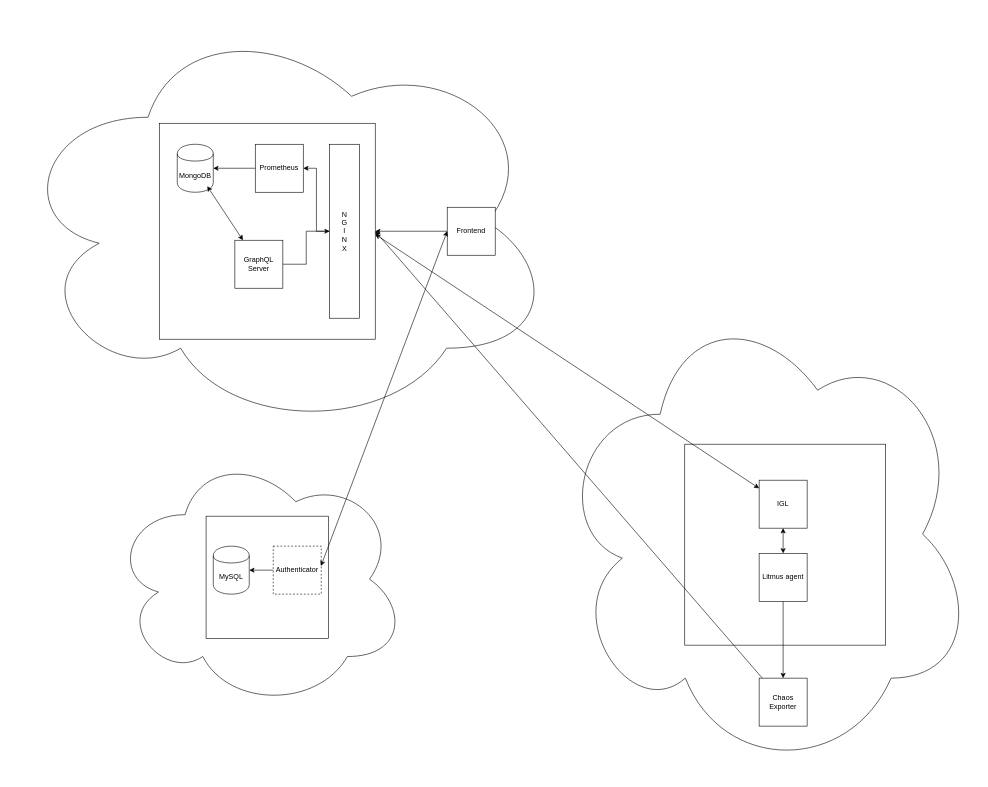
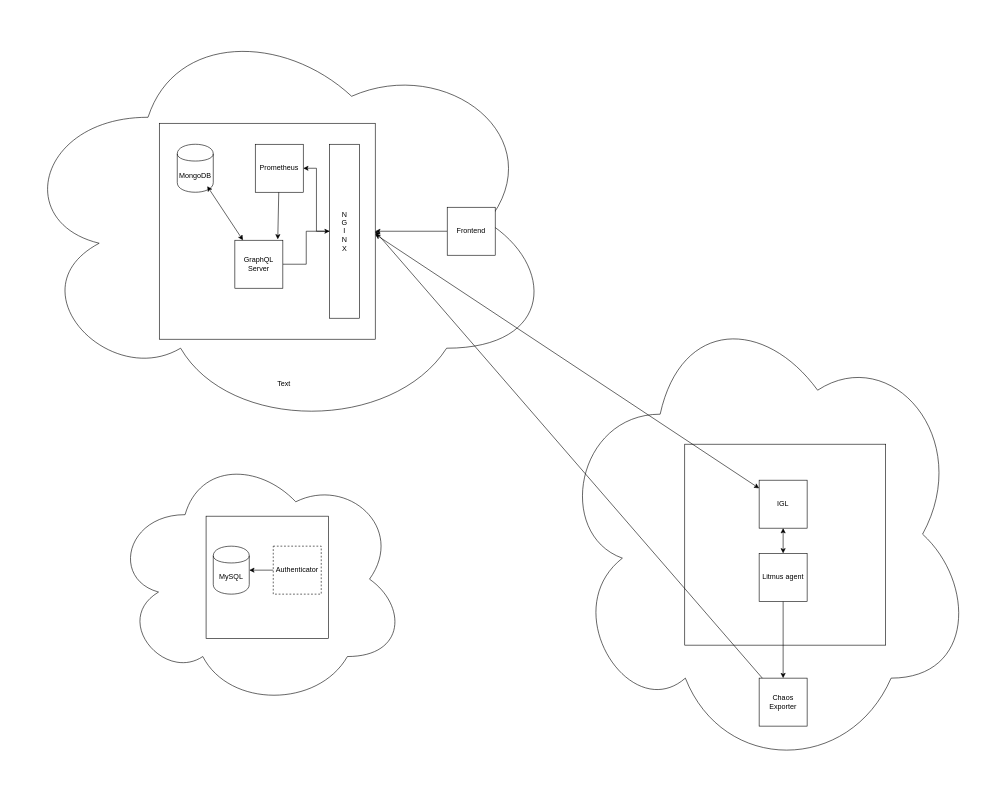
  <mxCell id="0" />
  <mxCell id="1" parent="0" />
  <mxCell id="2" value="" style="ellipse;shape=cloud;whiteSpace=wrap;html=1;" vertex="1" parent="1"><mxGeometry x="925" y="490" width="700" height="800" as="geometry" /></mxCell>
  <mxCell id="3" value="" style="ellipse;shape=cloud;whiteSpace=wrap;html=1;" vertex="1" parent="1"><mxGeometry x="20" y="20" width="905" height="700" as="geometry" /></mxCell>
  <mxCell id="4" value="" style="whiteSpace=wrap;html=1;aspect=fixed;" vertex="1" parent="1"><mxGeometry x="265" y="205" width="360" height="360" as="geometry" /></mxCell>
  <mxCell id="5" value="MongoDB" style="shape=cylinder;whiteSpace=wrap;html=1;boundedLbl=1;backgroundOutline=1;" vertex="1" parent="1"><mxGeometry x="295" y="240" width="60" height="80" as="geometry" /></mxCell>
  <mxCell id="6" value="" style="edgeStyle=orthogonalEdgeStyle;rounded=0;orthogonalLoop=1;jettySize=auto;html=1;" edge="1" parent="1" source="7" target="12"><mxGeometry relative="1" as="geometry" /></mxCell>
  <mxCell id="7" value="GraphQL&lt;br&gt;Server" style="whiteSpace=wrap;html=1;aspect=fixed;" vertex="1" parent="1"><mxGeometry x="391" y="400" width="80" height="80" as="geometry" /></mxCell>
  <mxCell id="8" value="Prometheus" style="whiteSpace=wrap;html=1;aspect=fixed;" vertex="1" parent="1"><mxGeometry x="425" y="240" width="80" height="80" as="geometry" /></mxCell>
  <mxCell id="9" value="" style="edgeStyle=orthogonalEdgeStyle;rounded=0;orthogonalLoop=1;jettySize=auto;html=1;" edge="1" parent="1" source="10" target="4"><mxGeometry relative="1" as="geometry" /></mxCell>
  <mxCell id="10" value="Frontend" style="whiteSpace=wrap;html=1;aspect=fixed;" vertex="1" parent="1"><mxGeometry x="745" y="345" width="80" height="80" as="geometry" /></mxCell>
  <mxCell id="11" value="" style="edgeStyle=orthogonalEdgeStyle;rounded=0;orthogonalLoop=1;jettySize=auto;html=1;" edge="1" parent="1" source="12" target="8"><mxGeometry relative="1" as="geometry"><mxPoint x="469" y="385" as="targetPoint" /></mxGeometry></mxCell>
  <mxCell id="12" value="N&lt;br&gt;G&lt;br&gt;I&lt;br&gt;N&lt;br&gt;X" style="rounded=0;whiteSpace=wrap;html=1;" vertex="1" parent="1"><mxGeometry x="549" y="240" width="50" height="290" as="geometry" /></mxCell>
  <mxCell id="13" value="" style="ellipse;shape=cloud;whiteSpace=wrap;html=1;" vertex="1" parent="1"><mxGeometry x="185" y="750" width="492" height="430" as="geometry" /></mxCell>
  <mxCell id="14" value="" style="whiteSpace=wrap;html=1;aspect=fixed;" vertex="1" parent="1"><mxGeometry x="343" y="860" width="204" height="204" as="geometry" /></mxCell>
  <mxCell id="15" value="Authenticator" style="whiteSpace=wrap;html=1;aspect=fixed;dashed=1;" vertex="1" parent="1"><mxGeometry x="455" y="910" width="80" height="80" as="geometry" /></mxCell>
  <mxCell id="16" value="MySQL" style="shape=cylinder;whiteSpace=wrap;html=1;boundedLbl=1;backgroundOutline=1;" vertex="1" parent="1"><mxGeometry x="355" y="910" width="60" height="80" as="geometry" /></mxCell>
  <mxCell id="17" value="" style="endArrow=classic;html=1;" edge="1" parent="1" source="15"><mxGeometry width="50" height="50" relative="1" as="geometry"><mxPoint x="365" y="1000" as="sourcePoint" /><mxPoint x="415" y="950" as="targetPoint" /></mxGeometry></mxCell>
  <mxCell id="18" value="" style="whiteSpace=wrap;html=1;aspect=fixed;" vertex="1" parent="1"><mxGeometry x="1141" y="740" width="335" height="335" as="geometry" /></mxCell>
  <mxCell id="19" value="IGL" style="whiteSpace=wrap;html=1;aspect=fixed;" vertex="1" parent="1"><mxGeometry x="1265" y="800" width="80" height="80" as="geometry" /></mxCell>
  <mxCell id="20" value="" style="edgeStyle=orthogonalEdgeStyle;rounded=0;orthogonalLoop=1;jettySize=auto;html=1;" edge="1" parent="1" source="21" target="22"><mxGeometry relative="1" as="geometry" /></mxCell>
  <mxCell id="21" value="Litmus agent" style="whiteSpace=wrap;html=1;aspect=fixed;" vertex="1" parent="1"><mxGeometry x="1265" y="922" width="80" height="80" as="geometry" /></mxCell>
  <mxCell id="22" value="Chaos Exporter" style="whiteSpace=wrap;html=1;aspect=fixed;" vertex="1" parent="1"><mxGeometry x="1265" y="1130" width="80" height="80" as="geometry" /></mxCell>
  <mxCell id="23" value="" style="endArrow=classic;html=1;entryX=1;entryY=0.5;entryDx=0;entryDy=0;" edge="1" parent="1" source="22" target="4"><mxGeometry width="50" height="50" relative="1" as="geometry"><mxPoint x="1195" y="660" as="sourcePoint" /><mxPoint x="1245" y="610" as="targetPoint" /></mxGeometry></mxCell>
  <mxCell id="24" value="" style="endArrow=classic;startArrow=classic;html=1;" edge="1" parent="1" target="19"><mxGeometry width="50" height="50" relative="1" as="geometry"><mxPoint x="625" y="390" as="sourcePoint" /><mxPoint x="675" y="340" as="targetPoint" /></mxGeometry></mxCell>
  <mxCell id="25" value="" style="endArrow=classic;startArrow=classic;html=1;" edge="1" parent="1" source="7"><mxGeometry width="50" height="50" relative="1" as="geometry"><mxPoint x="345" y="350" as="sourcePoint" /><mxPoint x="345" y="310" as="targetPoint" /><Array as="points"><mxPoint x="345" y="310" /></Array></mxGeometry></mxCell>
- <mxCell id="26" value="" style="endArrow=classic;html=1;" edge="1" parent="1" source="8" target="5"><mxGeometry width="50" height="50" relative="1" as="geometry"><mxPoint x="435" y="390" as="sourcePoint" /><mxPoint x="485" y="340" as="targetPoint" /></mxGeometry></mxCell>
- <mxCell id="27" value="" style="endArrow=classic;startArrow=classic;html=1;entryX=0;entryY=0.5;entryDx=0;entryDy=0;exitX=0.994;exitY=0.413;exitDx=0;exitDy=0;exitPerimeter=0;" edge="1" parent="1" source="15" target="10"><mxGeometry width="50" height="50" relative="1" as="geometry"><mxPoint x="525" y="950" as="sourcePoint" /><mxPoint x="575" y="900" as="targetPoint" /></mxGeometry></mxCell>
+ <mxCell id="26" value="" style="endArrow=classic;html=1;entryX=0.894;entryY=-0.019;entryDx=0;entryDy=0;entryPerimeter=0;" edge="1" parent="1" source="8" target="7"><mxGeometry width="50" height="50" relative="1" as="geometry"><mxPoint x="435" y="390" as="sourcePoint" /><mxPoint x="485" y="340" as="targetPoint" /></mxGeometry></mxCell>
  <mxCell id="28" value="" style="endArrow=classic;startArrow=classic;html=1;exitX=0.5;exitY=0;exitDx=0;exitDy=0;" edge="1" parent="1" source="21" target="19"><mxGeometry width="50" height="50" relative="1" as="geometry"><mxPoint x="1285" y="930" as="sourcePoint" /><mxPoint x="1335" y="880" as="targetPoint" /></mxGeometry></mxCell>
+ <mxCell id="29" value="Text" style="text;html=1;strokeColor=none;fillColor=none;align=center;verticalAlign=middle;whiteSpace=wrap;rounded=0;" vertex="1" parent="1"><mxGeometry x="453" y="630" width="40" height="20" as="geometry" /></mxCell>
